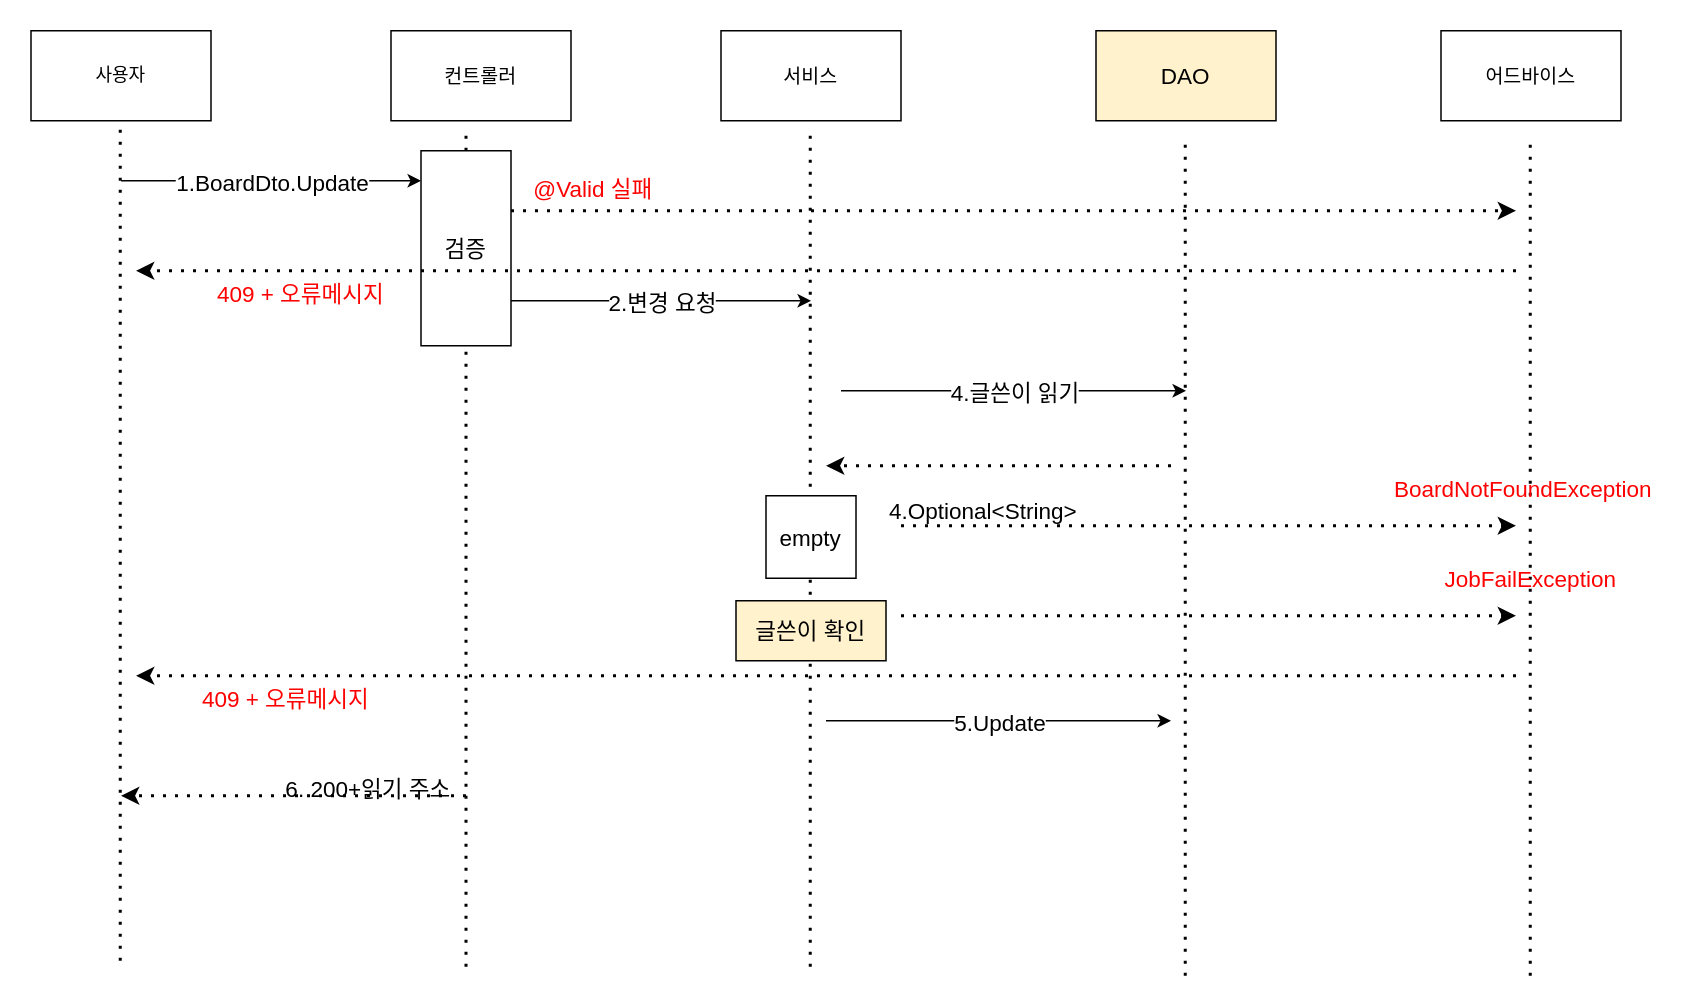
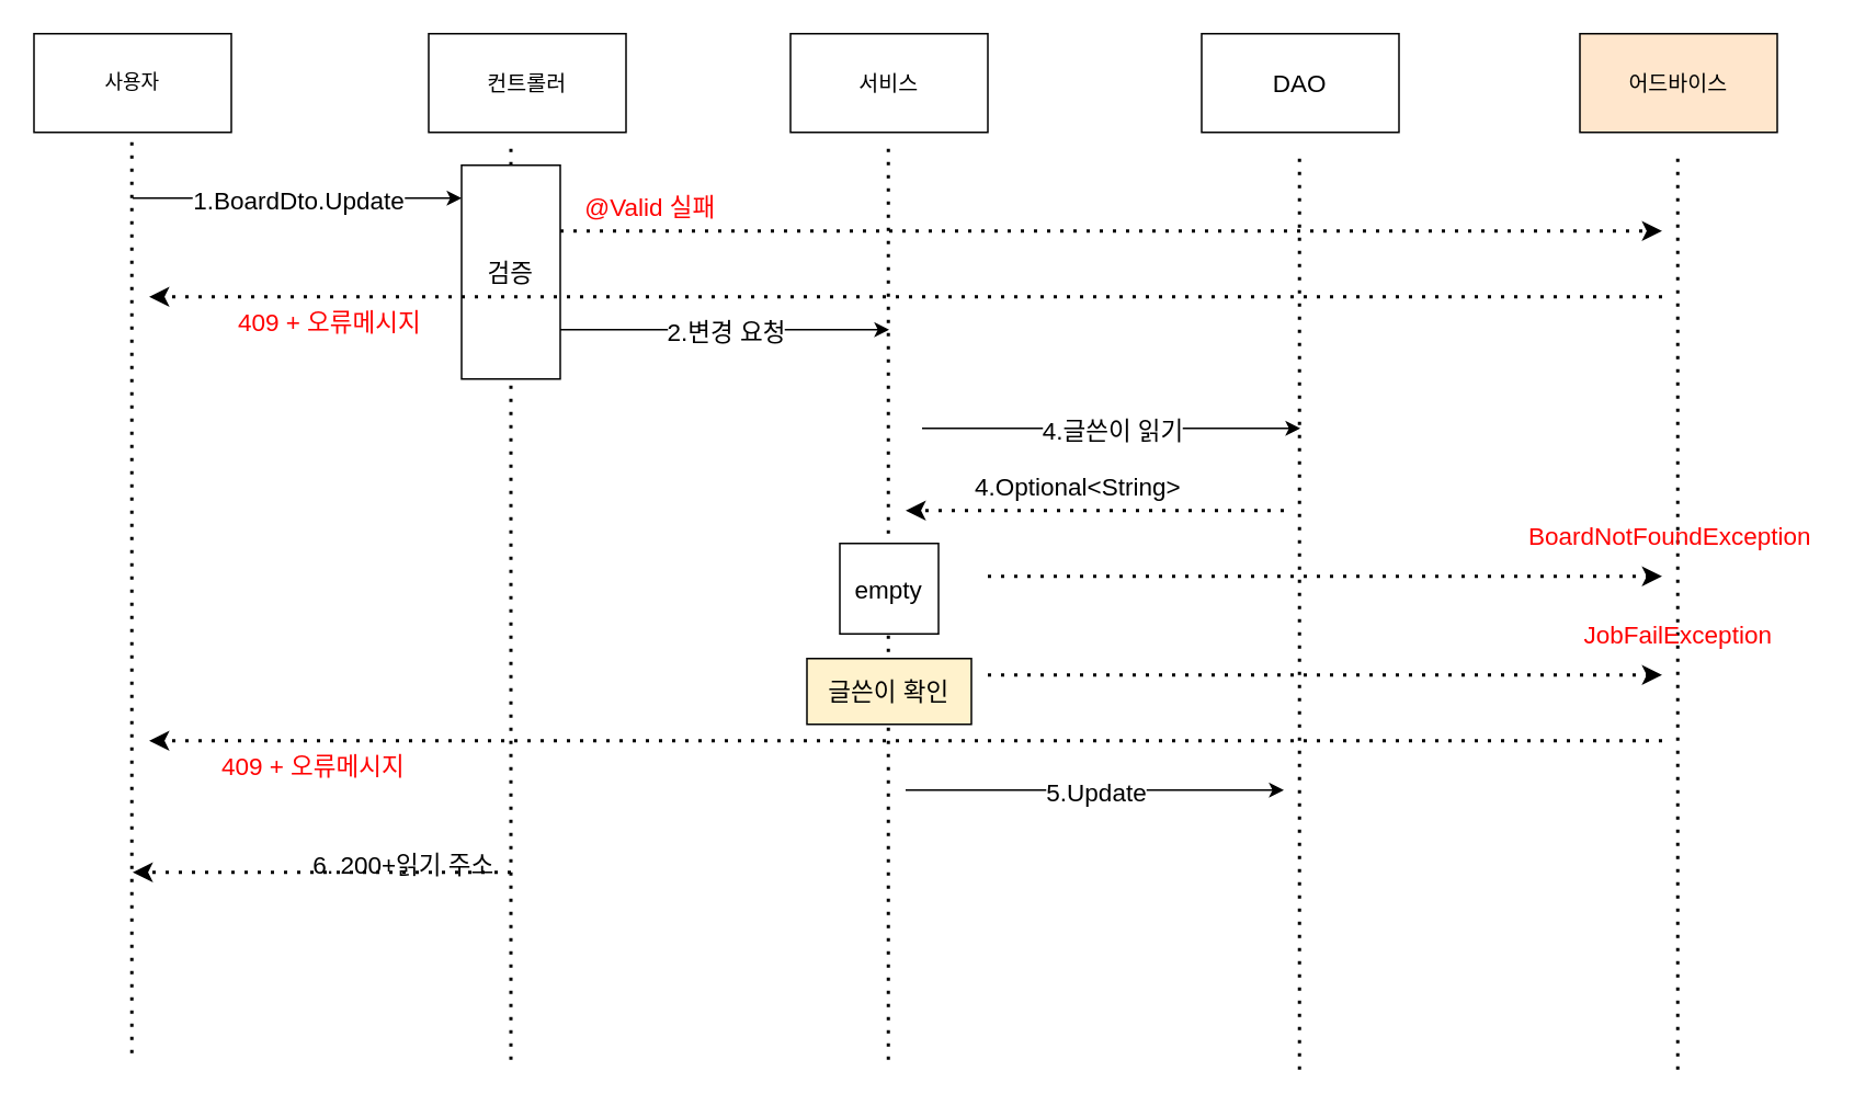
  <mxCell id="0" />
  <mxCell id="1" parent="0" />
  <mxCell id="2" value="사용자" style="rounded=0;whiteSpace=wrap;html=1;" vertex="1" parent="1"><mxGeometry x="20" y="20" width="120" height="60" as="geometry" /></mxCell>
  <mxCell id="3" value="컨트롤러" style="rounded=0;whiteSpace=wrap;html=1;fontSize=13;" vertex="1" parent="1"><mxGeometry x="260" y="20" width="120" height="60" as="geometry" /></mxCell>
  <mxCell id="4" value="서비스" style="rounded=0;whiteSpace=wrap;html=1;fontSize=13;" vertex="1" parent="1"><mxGeometry x="480" y="20" width="120" height="60" as="geometry" /></mxCell>
- <mxCell id="5" value="어드바이스" style="rounded=0;whiteSpace=wrap;html=1;fontSize=13;" vertex="1" parent="1"><mxGeometry x="960" y="20" width="120" height="60" as="geometry" /></mxCell>
+ <mxCell id="5" value="어드바이스" style="rounded=0;whiteSpace=wrap;html=1;fontSize=13;fillColor=#ffe6cc;" vertex="1" parent="1"><mxGeometry x="960" y="20" width="120" height="60" as="geometry" /></mxCell>
  <mxCell id="6" value="" style="endArrow=none;dashed=1;html=1;dashPattern=1 3;strokeWidth=2;rounded=0;fontSize=13;" edge="1" parent="1"><mxGeometry width="50" height="50" relative="1" as="geometry"><mxPoint x="79.5" y="640" as="sourcePoint" /><mxPoint x="79.5" y="80" as="targetPoint" /></mxGeometry></mxCell>
  <mxCell id="7" value="" style="endArrow=none;dashed=1;html=1;dashPattern=1 3;strokeWidth=2;rounded=0;fontSize=13;" edge="1" parent="1"><mxGeometry width="50" height="50" relative="1" as="geometry"><mxPoint x="310" y="644" as="sourcePoint" /><mxPoint x="310" y="84" as="targetPoint" /></mxGeometry></mxCell>
  <mxCell id="8" value="" style="endArrow=none;dashed=1;html=1;dashPattern=1 3;strokeWidth=2;rounded=0;fontSize=13;" edge="1" parent="1"><mxGeometry width="50" height="50" relative="1" as="geometry"><mxPoint x="539.5" y="644" as="sourcePoint" /><mxPoint x="539.5" y="84" as="targetPoint" /></mxGeometry></mxCell>
  <mxCell id="9" value="" style="endArrow=none;dashed=1;html=1;dashPattern=1 3;strokeWidth=2;rounded=0;fontSize=13;" edge="1" parent="1"><mxGeometry width="50" height="50" relative="1" as="geometry"><mxPoint x="1019.5" y="650" as="sourcePoint" /><mxPoint x="1019.5" y="90" as="targetPoint" /></mxGeometry></mxCell>
- <mxCell id="10" value="DAO" style="rounded=0;whiteSpace=wrap;html=1;fontSize=15;fillColor=#fff2cc;" vertex="1" parent="1"><mxGeometry x="730" y="20" width="120" height="60" as="geometry" /></mxCell>
+ <mxCell id="10" value="DAO" style="rounded=0;whiteSpace=wrap;html=1;fontSize=15;" vertex="1" parent="1"><mxGeometry x="730" y="20" width="120" height="60" as="geometry" /></mxCell>
  <mxCell id="11" value="" style="endArrow=none;dashed=1;html=1;dashPattern=1 3;strokeWidth=2;rounded=0;fontSize=13;" edge="1" parent="1"><mxGeometry width="50" height="50" relative="1" as="geometry"><mxPoint x="789.5" y="650" as="sourcePoint" /><mxPoint x="789.5" y="90" as="targetPoint" /></mxGeometry></mxCell>
  <mxCell id="12" value="" style="endArrow=classic;html=1;rounded=0;fontSize=15;" edge="1" parent="1"><mxGeometry relative="1" as="geometry"><mxPoint x="80" y="120" as="sourcePoint" /><mxPoint x="280" y="120" as="targetPoint" /><Array as="points"><mxPoint x="190" y="120" /></Array></mxGeometry></mxCell>
  <mxCell id="13" value="1.BoardDto.Update" style="edgeLabel;resizable=0;html=1;align=center;verticalAlign=middle;fontSize=15;" connectable="0" vertex="1" parent="12"><mxGeometry relative="1" as="geometry" /></mxCell>
  <mxCell id="14" value="" style="endArrow=classic;html=1;rounded=0;fontSize=15;" edge="1" parent="1"><mxGeometry relative="1" as="geometry"><mxPoint x="340" y="200" as="sourcePoint" /><mxPoint x="540" y="200" as="targetPoint" /><Array as="points"><mxPoint x="450" y="200" /></Array></mxGeometry></mxCell>
  <mxCell id="15" value="2.변경 요청" style="edgeLabel;resizable=0;html=1;align=center;verticalAlign=middle;fontSize=15;" connectable="0" vertex="1" parent="14"><mxGeometry relative="1" as="geometry" /></mxCell>
  <mxCell id="16" value="검증" style="rounded=0;whiteSpace=wrap;html=1;fontSize=15;" vertex="1" parent="1"><mxGeometry x="280" y="100" width="60" height="130" as="geometry" /></mxCell>
  <mxCell id="17" value="" style="endArrow=classic;dashed=1;html=1;dashPattern=1 3;strokeWidth=2;rounded=0;fontSize=15;" edge="1" parent="1"><mxGeometry width="50" height="50" relative="1" as="geometry"><mxPoint x="340" y="140" as="sourcePoint" /><mxPoint x="1010" y="140" as="targetPoint" /></mxGeometry></mxCell>
  <mxCell id="18" value="" style="endArrow=classic;dashed=1;html=1;dashPattern=1 3;strokeWidth=2;rounded=0;fontSize=15;" edge="1" parent="1"><mxGeometry width="50" height="50" relative="1" as="geometry"><mxPoint x="1010" y="180" as="sourcePoint" /><mxPoint x="90" y="180" as="targetPoint" /></mxGeometry></mxCell>
  <mxCell id="19" value="409 + 오류메시지" style="text;html=1;strokeColor=none;fillColor=none;align=center;verticalAlign=middle;whiteSpace=wrap;rounded=0;fontSize=15;fontColor=#ff0000;" vertex="1" parent="1"><mxGeometry x="50" y="450" width="280" height="30" as="geometry" /></mxCell>
  <mxCell id="20" value="@Valid 실패" style="text;html=1;strokeColor=none;fillColor=none;align=center;verticalAlign=middle;whiteSpace=wrap;rounded=0;fontSize=15;fontColor=#ff0000;" vertex="1" parent="1"><mxGeometry x="340" y="110" width="110" height="30" as="geometry" /></mxCell>
  <mxCell id="21" value="" style="endArrow=classic;dashed=1;html=1;dashPattern=1 3;strokeWidth=2;rounded=0;fontSize=15;fontColor=#ff0000;" edge="1" parent="1"><mxGeometry width="50" height="50" relative="1" as="geometry"><mxPoint x="780" y="310" as="sourcePoint" /><mxPoint x="550" y="310" as="targetPoint" /></mxGeometry></mxCell>
- <mxCell id="22" value="4.Optional&amp;lt;String&amp;gt;" style="text;html=1;strokeColor=none;fillColor=none;align=center;verticalAlign=middle;whiteSpace=wrap;rounded=0;fontSize=15;fontColor=#000000;" vertex="1" parent="1"><mxGeometry x="580" y="325" width="150" height="30" as="geometry" /></mxCell>
+ <mxCell id="22" value="4.Optional&amp;lt;String&amp;gt;" style="text;html=1;strokeColor=none;fillColor=none;align=center;verticalAlign=middle;whiteSpace=wrap;rounded=0;fontSize=15;fontColor=#000000;" vertex="1" parent="1"><mxGeometry x="580" y="280" width="150" height="30" as="geometry" /></mxCell>
  <mxCell id="23" value="" style="endArrow=classic;html=1;rounded=0;fontSize=15;" edge="1" parent="1"><mxGeometry relative="1" as="geometry"><mxPoint x="560" y="260" as="sourcePoint" /><mxPoint x="790" y="260" as="targetPoint" /><Array as="points"><mxPoint x="670" y="260" /></Array></mxGeometry></mxCell>
  <mxCell id="24" value="4.글쓴이 읽기" style="edgeLabel;resizable=0;html=1;align=center;verticalAlign=middle;fontSize=15;" connectable="0" vertex="1" parent="23"><mxGeometry relative="1" as="geometry" /></mxCell>
  <mxCell id="25" value="empty" style="rounded=0;whiteSpace=wrap;html=1;fontSize=15;" vertex="1" parent="1"><mxGeometry x="510" y="330" width="60" height="55" as="geometry" /></mxCell>
  <mxCell id="26" value="" style="endArrow=classic;dashed=1;html=1;dashPattern=1 3;strokeWidth=2;rounded=0;fontSize=15;" edge="1" parent="1"><mxGeometry width="50" height="50" relative="1" as="geometry"><mxPoint x="600" y="350" as="sourcePoint" /><mxPoint x="1010" y="350" as="targetPoint" /></mxGeometry></mxCell>
  <mxCell id="27" value="BoardNotFoundException" style="text;html=1;strokeColor=none;fillColor=none;align=center;verticalAlign=middle;whiteSpace=wrap;rounded=0;fontSize=15;fontColor=#ff0000;" vertex="1" parent="1"><mxGeometry x="930" y="310" width="170" height="30" as="geometry" /></mxCell>
  <mxCell id="28" value="글쓴이 확인" style="rounded=0;whiteSpace=wrap;html=1;fontSize=15;fillColor=#fff2cc;" vertex="1" parent="1"><mxGeometry x="490" y="400" width="100" height="40" as="geometry" /></mxCell>
  <mxCell id="29" value="" style="endArrow=classic;dashed=1;html=1;dashPattern=1 3;strokeWidth=2;rounded=0;fontSize=15;" edge="1" parent="1"><mxGeometry width="50" height="50" relative="1" as="geometry"><mxPoint x="600" y="410" as="sourcePoint" /><mxPoint x="1010" y="410" as="targetPoint" /></mxGeometry></mxCell>
  <mxCell id="30" value="JobFailException" style="text;html=1;strokeColor=none;fillColor=none;align=center;verticalAlign=middle;whiteSpace=wrap;rounded=0;fontSize=15;fontColor=#ff0000;" vertex="1" parent="1"><mxGeometry x="935" y="370" width="170" height="30" as="geometry" /></mxCell>
  <mxCell id="31" value="" style="endArrow=classic;dashed=1;html=1;dashPattern=1 3;strokeWidth=2;rounded=0;fontSize=15;" edge="1" parent="1"><mxGeometry width="50" height="50" relative="1" as="geometry"><mxPoint x="1010" y="450" as="sourcePoint" /><mxPoint x="90" y="450" as="targetPoint" /></mxGeometry></mxCell>
  <mxCell id="32" value="409 + 오류메시지" style="text;html=1;strokeColor=none;fillColor=none;align=center;verticalAlign=middle;whiteSpace=wrap;rounded=0;fontSize=15;fontColor=#ff0000;" vertex="1" parent="1"><mxGeometry x="60" y="180" width="280" height="30" as="geometry" /></mxCell>
  <mxCell id="33" value="" style="endArrow=classic;html=1;rounded=0;fontSize=15;" edge="1" parent="1"><mxGeometry relative="1" as="geometry"><mxPoint x="550" y="480" as="sourcePoint" /><mxPoint x="780" y="480" as="targetPoint" /><Array as="points"><mxPoint x="660" y="480" /></Array></mxGeometry></mxCell>
  <mxCell id="34" value="5.Update" style="edgeLabel;resizable=0;html=1;align=center;verticalAlign=middle;fontSize=15;" connectable="0" vertex="1" parent="33"><mxGeometry relative="1" as="geometry" /></mxCell>
  <mxCell id="35" value="" style="endArrow=classic;dashed=1;html=1;dashPattern=1 3;strokeWidth=2;rounded=0;fontSize=15;fontColor=#ff0000;" edge="1" parent="1"><mxGeometry width="50" height="50" relative="1" as="geometry"><mxPoint x="310" y="530" as="sourcePoint" /><mxPoint x="80" y="530" as="targetPoint" /></mxGeometry></mxCell>
  <mxCell id="36" value="6. 200+읽기 주소" style="text;html=1;strokeColor=none;fillColor=none;align=center;verticalAlign=middle;whiteSpace=wrap;rounded=0;fontSize=15;fontColor=#000000;" vertex="1" parent="1"><mxGeometry x="155" y="510" width="180" height="30" as="geometry" /></mxCell>
